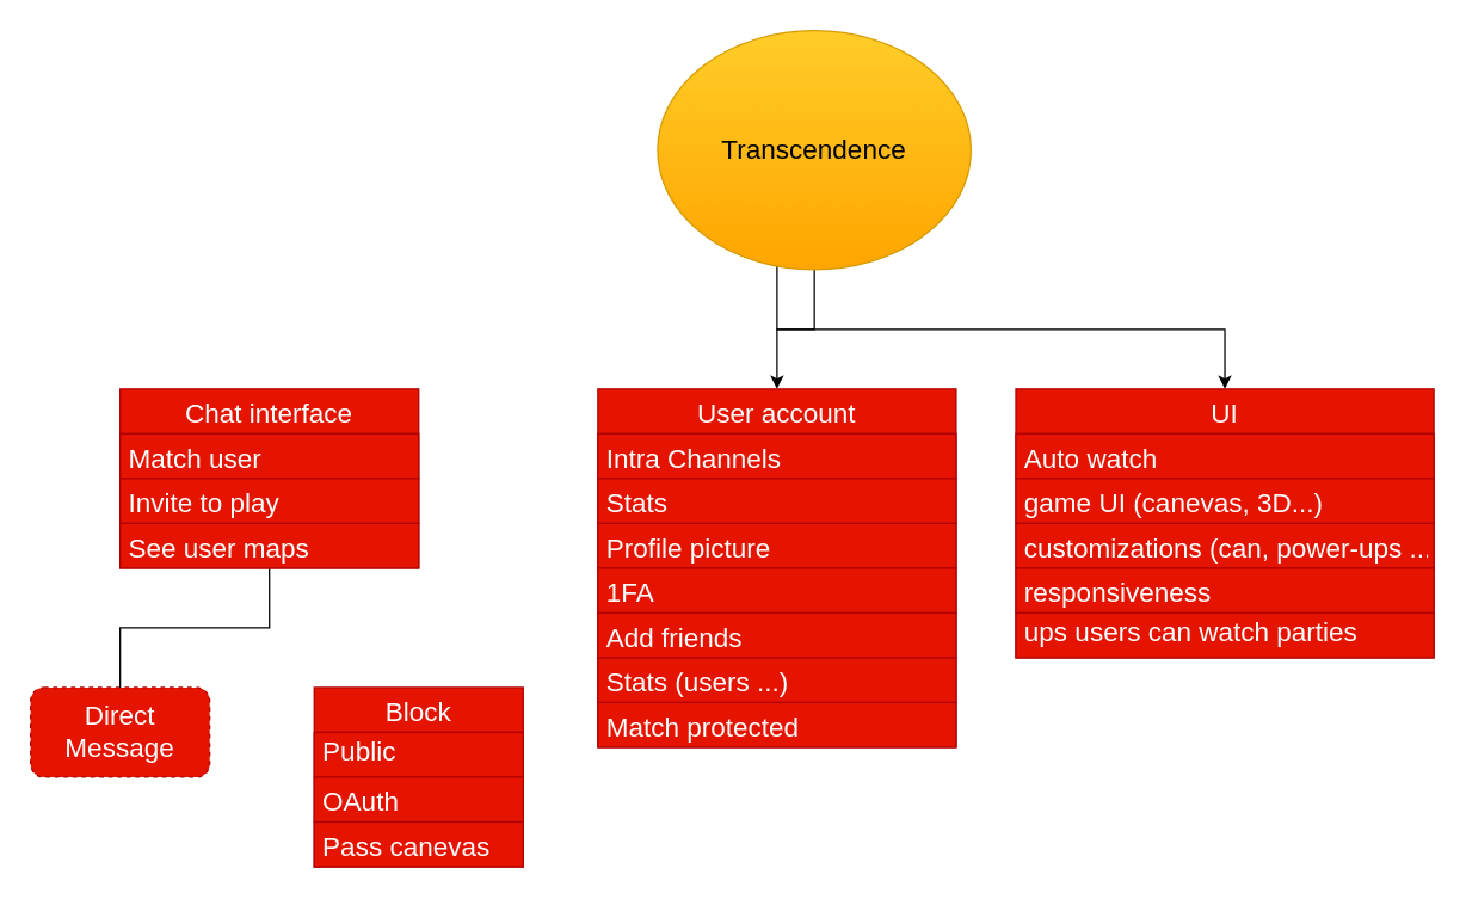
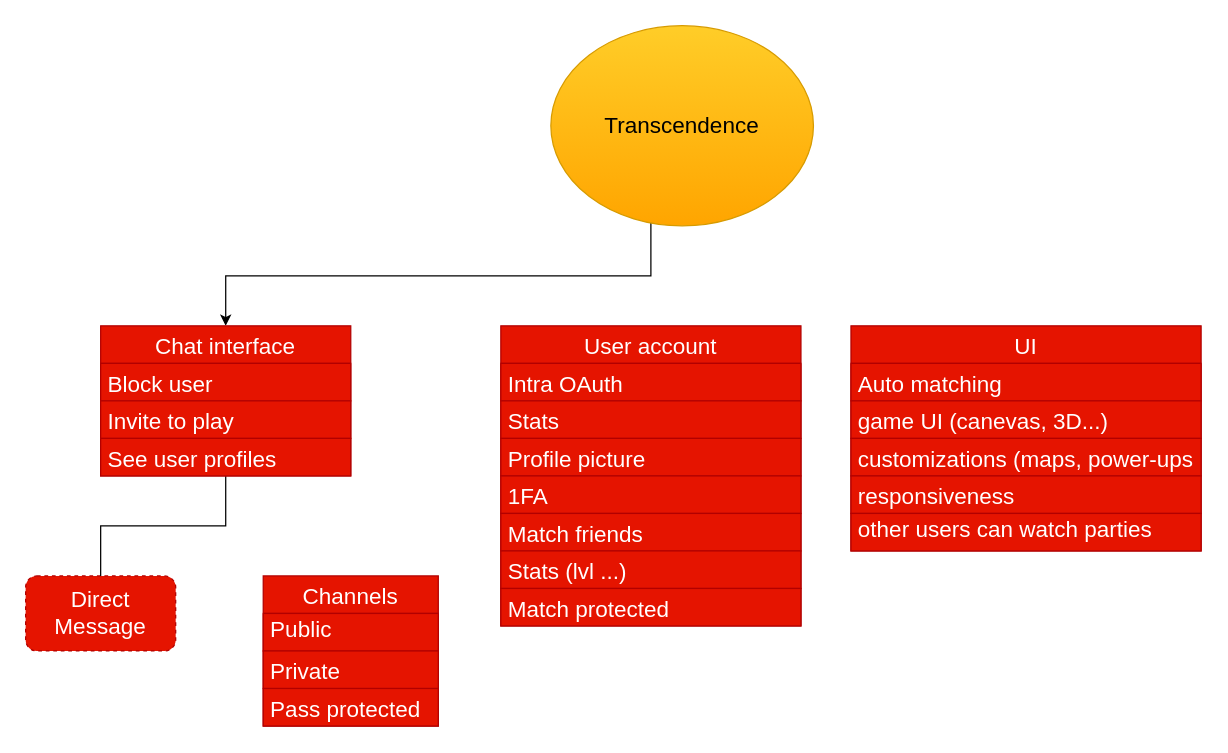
  <mxCell id="0" />
  <mxCell id="1" parent="0" />
- <mxCell id="3" style="edgeStyle=orthogonalEdgeStyle;rounded=0;orthogonalLoop=1;jettySize=auto;html=1;fontSize=18;" parent="1" source="5" target="16" edge="1"><mxGeometry relative="1" as="geometry" /></mxCell>
- <mxCell id="4" style="edgeStyle=orthogonalEdgeStyle;rounded=0;orthogonalLoop=1;jettySize=auto;html=1;fontSize=18;" parent="1" source="5" target="24" edge="1"><mxGeometry relative="1" as="geometry"><Array as="points"><mxPoint x="520" y="220" /><mxPoint x="820" y="220" /></Array></mxGeometry></mxCell>
+ <mxCell id="2" style="edgeStyle=orthogonalEdgeStyle;rounded=0;orthogonalLoop=1;jettySize=auto;html=1;fontSize=18;entryX=0.5;entryY=0;entryDx=0;entryDy=0;" parent="1" source="5" target="8" edge="1"><mxGeometry relative="1" as="geometry"><Array as="points"><mxPoint x="520" y="220" /><mxPoint x="180" y="220" /></Array></mxGeometry></mxCell>
  <mxCell id="5" value="&lt;font style=&quot;font-size: 18px&quot;&gt;Transcendence&lt;/font&gt;" style="ellipse;whiteSpace=wrap;html=1;aspect=fixed;fillColor=#ffcd28;strokeColor=#d79b00;gradientColor=#ffa500;" parent="1" vertex="1"><mxGeometry x="440" y="20" width="210" height="160" as="geometry" /></mxCell>
  <mxCell id="6" value="Direct Message" style="rounded=1;whiteSpace=wrap;html=1;fontSize=18;fillColor=#e51400;fontColor=#ffffff;strokeColor=#B20000;dashed=1;" parent="1" vertex="1"><mxGeometry x="20" y="460" width="120" height="60" as="geometry" /></mxCell>
  <mxCell id="7" style="edgeStyle=orthogonalEdgeStyle;rounded=0;orthogonalLoop=1;jettySize=auto;html=1;fontSize=18;endArrow=none;" parent="1" source="8" target="6" edge="1"><mxGeometry relative="1" as="geometry" /></mxCell>
  <mxCell id="8" value="Chat interface" style="swimlane;fontStyle=0;childLayout=stackLayout;horizontal=1;startSize=30;horizontalStack=0;resizeParent=1;resizeParentMax=0;resizeLast=0;collapsible=1;marginBottom=0;fontSize=18;fillColor=#e51400;fontColor=#ffffff;strokeColor=#B20000;" parent="1" vertex="1"><mxGeometry x="80" y="260" width="200" height="120" as="geometry" /></mxCell>
- <mxCell id="9" value="Match user" style="text;strokeColor=#B20000;fillColor=#e51400;align=left;verticalAlign=middle;spacingLeft=4;spacingRight=4;overflow=hidden;points=[[0,0.5],[1,0.5]];portConstraint=eastwest;rotatable=0;fontSize=18;fontColor=#ffffff;" parent="8" vertex="1"><mxGeometry y="30" width="200" height="30" as="geometry" /></mxCell>
+ <mxCell id="9" value="Block user" style="text;strokeColor=#B20000;fillColor=#e51400;align=left;verticalAlign=middle;spacingLeft=4;spacingRight=4;overflow=hidden;points=[[0,0.5],[1,0.5]];portConstraint=eastwest;rotatable=0;fontSize=18;fontColor=#ffffff;" parent="8" vertex="1"><mxGeometry y="30" width="200" height="30" as="geometry" /></mxCell>
  <mxCell id="10" value="Invite to play" style="text;strokeColor=#B20000;fillColor=#e51400;align=left;verticalAlign=middle;spacingLeft=4;spacingRight=4;overflow=hidden;points=[[0,0.5],[1,0.5]];portConstraint=eastwest;rotatable=0;fontSize=18;fontColor=#ffffff;" parent="8" vertex="1"><mxGeometry y="60" width="200" height="30" as="geometry" /></mxCell>
- <mxCell id="11" value="See user maps" style="text;strokeColor=#B20000;fillColor=#e51400;align=left;verticalAlign=middle;spacingLeft=4;spacingRight=4;overflow=hidden;points=[[0,0.5],[1,0.5]];portConstraint=eastwest;rotatable=0;fontSize=18;fontColor=#ffffff;" parent="8" vertex="1"><mxGeometry y="90" width="200" height="30" as="geometry" /></mxCell>
- <mxCell id="12" value="Block" style="swimlane;fontStyle=0;childLayout=stackLayout;horizontal=1;startSize=30;horizontalStack=0;resizeParent=1;resizeParentMax=0;resizeLast=0;collapsible=1;marginBottom=0;fontSize=18;fillColor=#e51400;fontColor=#ffffff;strokeColor=#B20000;" parent="1" vertex="1"><mxGeometry x="210" y="460" width="140" height="120" as="geometry" /></mxCell>
+ <mxCell id="11" value="See user profiles" style="text;strokeColor=#B20000;fillColor=#e51400;align=left;verticalAlign=middle;spacingLeft=4;spacingRight=4;overflow=hidden;points=[[0,0.5],[1,0.5]];portConstraint=eastwest;rotatable=0;fontSize=18;fontColor=#ffffff;" parent="8" vertex="1"><mxGeometry y="90" width="200" height="30" as="geometry" /></mxCell>
+ <mxCell id="12" value="Channels" style="swimlane;fontStyle=0;childLayout=stackLayout;horizontal=1;startSize=30;horizontalStack=0;resizeParent=1;resizeParentMax=0;resizeLast=0;collapsible=1;marginBottom=0;fontSize=18;fillColor=#e51400;fontColor=#ffffff;strokeColor=#B20000;" parent="1" vertex="1"><mxGeometry x="210" y="460" width="140" height="120" as="geometry" /></mxCell>
  <mxCell id="13" value="Public&#10;" style="text;strokeColor=#B20000;fillColor=#e51400;align=left;verticalAlign=middle;spacingLeft=4;spacingRight=4;overflow=hidden;points=[[0,0.5],[1,0.5]];portConstraint=eastwest;rotatable=0;fontSize=18;fontColor=#ffffff;" parent="12" vertex="1"><mxGeometry y="30" width="140" height="30" as="geometry" /></mxCell>
- <mxCell id="14" value="OAuth" style="text;strokeColor=#B20000;fillColor=#e51400;align=left;verticalAlign=middle;spacingLeft=4;spacingRight=4;overflow=hidden;points=[[0,0.5],[1,0.5]];portConstraint=eastwest;rotatable=0;fontSize=18;fontColor=#ffffff;" parent="12" vertex="1"><mxGeometry y="60" width="140" height="30" as="geometry" /></mxCell>
- <mxCell id="15" value="Pass canevas" style="text;strokeColor=#B20000;fillColor=#e51400;align=left;verticalAlign=middle;spacingLeft=4;spacingRight=4;overflow=hidden;points=[[0,0.5],[1,0.5]];portConstraint=eastwest;rotatable=0;fontSize=18;fontColor=#ffffff;" parent="12" vertex="1"><mxGeometry y="90" width="140" height="30" as="geometry" /></mxCell>
+ <mxCell id="14" value="Private" style="text;strokeColor=#B20000;fillColor=#e51400;align=left;verticalAlign=middle;spacingLeft=4;spacingRight=4;overflow=hidden;points=[[0,0.5],[1,0.5]];portConstraint=eastwest;rotatable=0;fontSize=18;fontColor=#ffffff;" parent="12" vertex="1"><mxGeometry y="60" width="140" height="30" as="geometry" /></mxCell>
+ <mxCell id="15" value="Pass protected" style="text;strokeColor=#B20000;fillColor=#e51400;align=left;verticalAlign=middle;spacingLeft=4;spacingRight=4;overflow=hidden;points=[[0,0.5],[1,0.5]];portConstraint=eastwest;rotatable=0;fontSize=18;fontColor=#ffffff;" parent="12" vertex="1"><mxGeometry y="90" width="140" height="30" as="geometry" /></mxCell>
  <mxCell id="16" value="User account" style="swimlane;fontStyle=0;childLayout=stackLayout;horizontal=1;startSize=30;horizontalStack=0;resizeParent=1;resizeParentMax=0;resizeLast=0;collapsible=1;marginBottom=0;fontSize=18;fillColor=#e51400;fontColor=#ffffff;strokeColor=#B20000;" parent="1" vertex="1"><mxGeometry x="400" y="260" width="240" height="240" as="geometry" /></mxCell>
- <mxCell id="17" value="Intra Channels" style="text;strokeColor=#B20000;fillColor=#e51400;align=left;verticalAlign=middle;spacingLeft=4;spacingRight=4;overflow=hidden;points=[[0,0.5],[1,0.5]];portConstraint=eastwest;rotatable=0;fontSize=18;fontColor=#ffffff;" parent="16" vertex="1"><mxGeometry y="30" width="240" height="30" as="geometry" /></mxCell>
+ <mxCell id="17" value="Intra OAuth" style="text;strokeColor=#B20000;fillColor=#e51400;align=left;verticalAlign=middle;spacingLeft=4;spacingRight=4;overflow=hidden;points=[[0,0.5],[1,0.5]];portConstraint=eastwest;rotatable=0;fontSize=18;fontColor=#ffffff;" parent="16" vertex="1"><mxGeometry y="30" width="240" height="30" as="geometry" /></mxCell>
  <mxCell id="18" value="Stats" style="text;strokeColor=#B20000;fillColor=#e51400;align=left;verticalAlign=middle;spacingLeft=4;spacingRight=4;overflow=hidden;points=[[0,0.5],[1,0.5]];portConstraint=eastwest;rotatable=0;fontSize=18;fontColor=#ffffff;" parent="16" vertex="1"><mxGeometry y="60" width="240" height="30" as="geometry" /></mxCell>
  <mxCell id="19" value="Profile picture" style="text;strokeColor=#B20000;fillColor=#e51400;align=left;verticalAlign=middle;spacingLeft=4;spacingRight=4;overflow=hidden;points=[[0,0.5],[1,0.5]];portConstraint=eastwest;rotatable=0;fontSize=18;fontColor=#ffffff;" parent="16" vertex="1"><mxGeometry y="90" width="240" height="30" as="geometry" /></mxCell>
  <mxCell id="20" value="1FA" style="text;strokeColor=#B20000;fillColor=#e51400;align=left;verticalAlign=middle;spacingLeft=4;spacingRight=4;overflow=hidden;points=[[0,0.5],[1,0.5]];portConstraint=eastwest;rotatable=0;fontSize=18;fontColor=#ffffff;" parent="16" vertex="1"><mxGeometry y="120" width="240" height="30" as="geometry" /></mxCell>
- <mxCell id="21" value="Add friends" style="text;strokeColor=#B20000;fillColor=#e51400;align=left;verticalAlign=middle;spacingLeft=4;spacingRight=4;overflow=hidden;points=[[0,0.5],[1,0.5]];portConstraint=eastwest;rotatable=0;fontSize=18;fontColor=#ffffff;" parent="16" vertex="1"><mxGeometry y="150" width="240" height="30" as="geometry" /></mxCell>
- <mxCell id="22" value="Stats (users ...)" style="text;strokeColor=#B20000;fillColor=#e51400;align=left;verticalAlign=middle;spacingLeft=4;spacingRight=4;overflow=hidden;points=[[0,0.5],[1,0.5]];portConstraint=eastwest;rotatable=0;fontSize=18;fontColor=#ffffff;" parent="16" vertex="1"><mxGeometry y="180" width="240" height="30" as="geometry" /></mxCell>
+ <mxCell id="21" value="Match friends" style="text;strokeColor=#B20000;fillColor=#e51400;align=left;verticalAlign=middle;spacingLeft=4;spacingRight=4;overflow=hidden;points=[[0,0.5],[1,0.5]];portConstraint=eastwest;rotatable=0;fontSize=18;fontColor=#ffffff;" parent="16" vertex="1"><mxGeometry y="150" width="240" height="30" as="geometry" /></mxCell>
+ <mxCell id="22" value="Stats (lvl ...)" style="text;strokeColor=#B20000;fillColor=#e51400;align=left;verticalAlign=middle;spacingLeft=4;spacingRight=4;overflow=hidden;points=[[0,0.5],[1,0.5]];portConstraint=eastwest;rotatable=0;fontSize=18;fontColor=#ffffff;" parent="16" vertex="1"><mxGeometry y="180" width="240" height="30" as="geometry" /></mxCell>
  <mxCell id="23" value="Match protected" style="text;strokeColor=#B20000;fillColor=#e51400;align=left;verticalAlign=middle;spacingLeft=4;spacingRight=4;overflow=hidden;points=[[0,0.5],[1,0.5]];portConstraint=eastwest;rotatable=0;fontSize=18;fontColor=#ffffff;" parent="16" vertex="1"><mxGeometry y="210" width="240" height="30" as="geometry" /></mxCell>
  <mxCell id="24" value="UI" style="swimlane;fontStyle=0;childLayout=stackLayout;horizontal=1;startSize=30;horizontalStack=0;resizeParent=1;resizeParentMax=0;resizeLast=0;collapsible=1;marginBottom=0;fontSize=18;fillColor=#e51400;fontColor=#ffffff;strokeColor=#B20000;" parent="1" vertex="1"><mxGeometry x="680" y="260" width="280" height="180" as="geometry" /></mxCell>
- <mxCell id="25" value="Auto watch" style="text;strokeColor=#B20000;fillColor=#e51400;align=left;verticalAlign=middle;spacingLeft=4;spacingRight=4;overflow=hidden;points=[[0,0.5],[1,0.5]];portConstraint=eastwest;rotatable=0;fontSize=18;fontColor=#ffffff;" parent="24" vertex="1"><mxGeometry y="30" width="280" height="30" as="geometry" /></mxCell>
+ <mxCell id="25" value="Auto matching" style="text;strokeColor=#B20000;fillColor=#e51400;align=left;verticalAlign=middle;spacingLeft=4;spacingRight=4;overflow=hidden;points=[[0,0.5],[1,0.5]];portConstraint=eastwest;rotatable=0;fontSize=18;fontColor=#ffffff;" parent="24" vertex="1"><mxGeometry y="30" width="280" height="30" as="geometry" /></mxCell>
  <mxCell id="26" value="game UI (canevas, 3D...)" style="text;strokeColor=#B20000;fillColor=#e51400;align=left;verticalAlign=middle;spacingLeft=4;spacingRight=4;overflow=hidden;points=[[0,0.5],[1,0.5]];portConstraint=eastwest;rotatable=0;fontSize=18;fontColor=#ffffff;" parent="24" vertex="1"><mxGeometry y="60" width="280" height="30" as="geometry" /></mxCell>
- <mxCell id="27" value="customizations (can, power-ups ...)" style="text;strokeColor=#B20000;fillColor=#e51400;align=left;verticalAlign=middle;spacingLeft=4;spacingRight=4;overflow=hidden;points=[[0,0.5],[1,0.5]];portConstraint=eastwest;rotatable=0;fontSize=18;fontColor=#ffffff;" parent="24" vertex="1"><mxGeometry y="90" width="280" height="30" as="geometry" /></mxCell>
+ <mxCell id="27" value="customizations (maps, power-ups ...)" style="text;strokeColor=#B20000;fillColor=#e51400;align=left;verticalAlign=middle;spacingLeft=4;spacingRight=4;overflow=hidden;points=[[0,0.5],[1,0.5]];portConstraint=eastwest;rotatable=0;fontSize=18;fontColor=#ffffff;" parent="24" vertex="1"><mxGeometry y="90" width="280" height="30" as="geometry" /></mxCell>
  <mxCell id="28" value="responsiveness" style="text;strokeColor=#B20000;fillColor=#e51400;align=left;verticalAlign=middle;spacingLeft=4;spacingRight=4;overflow=hidden;points=[[0,0.5],[1,0.5]];portConstraint=eastwest;rotatable=0;fontSize=18;fontColor=#ffffff;" parent="24" vertex="1"><mxGeometry y="120" width="280" height="30" as="geometry" /></mxCell>
- <mxCell id="29" value="ups users can watch parties&#10;" style="text;strokeColor=#B20000;fillColor=#e51400;align=left;verticalAlign=middle;spacingLeft=4;spacingRight=4;overflow=hidden;points=[[0,0.5],[1,0.5]];portConstraint=eastwest;rotatable=0;fontSize=18;fontColor=#ffffff;" parent="24" vertex="1"><mxGeometry y="150" width="280" height="30" as="geometry" /></mxCell>
+ <mxCell id="29" value="other users can watch parties&#10;" style="text;strokeColor=#B20000;fillColor=#e51400;align=left;verticalAlign=middle;spacingLeft=4;spacingRight=4;overflow=hidden;points=[[0,0.5],[1,0.5]];portConstraint=eastwest;rotatable=0;fontSize=18;fontColor=#ffffff;" parent="24" vertex="1"><mxGeometry y="150" width="280" height="30" as="geometry" /></mxCell>
